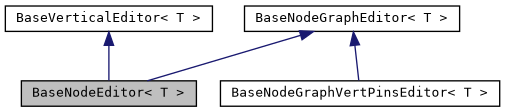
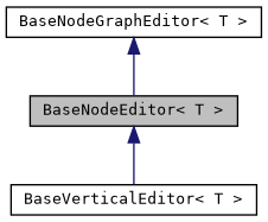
  digraph {
    fontname="DejaVu Sans Mono"
    node [color=black fillcolor=white fontname="DejaVu Sans Mono" fontsize=10 shape=record style=filled]
    edge [color=midnightblue dir=back fontname="DejaVu Sans Mono" fontsize=10 labelfontname=Helvetica labelfontsize=10 style=solid]
    n1 [fillcolor=grey75 fontcolor=black height=0.2 label="BaseNodeEditor\< T \>" width=0.4]
    n2 [height=0.2 label="BaseVerticalEditor\< T \>" width=0.4]
    n3 [height=0.2 label="BaseNodeGraphEditor\< T \>" width=0.4]
-   n4 [height=0.2 label="BaseNodeGraphVertPinsEditor\< T \>" width=0.4]
-   n2 -> n1
+   n1 -> n2
    n3 -> n1
-   n3 -> n4
  }
